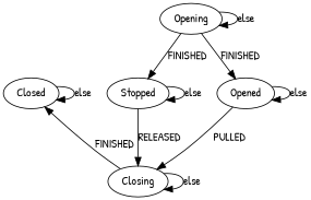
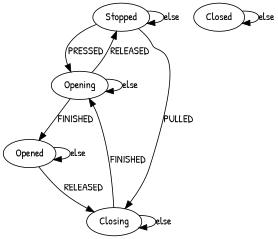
  digraph {
    fontname="Patrick Hand"
    rankdir=TB
    node [fontname="Patrick Hand"]
    edge [fontname="Patrick Hand"]
    Stopped
    Closed
    Opening
    Closing
    Opened
    subgraph sub_1 {
      rank=same
      Stopped
      Closed
    }
    Stopped -> Stopped [label=else]
-   Stopped -> Closing [label=RELEASED]
+   Stopped -> Opening [label=PRESSED]
+   Stopped -> Closing [label=PULLED]
    Closed -> Closed [label=else]
-   Opening -> Stopped [label=FINISHED]
+   Opening -> Stopped [label=RELEASED]
    Opening -> Opening [label=else]
    Opening -> Opened [label=FINISHED]
-   Closing -> Closed [label="\nFINISHED"]
+   Closing -> Opening [label="\nFINISHED"]
    Closing -> Closing [label=else]
-   Opened -> Closing [label=PULLED]
+   Opened -> Closing [label=RELEASED]
    Opened -> Opened [label=else]
  }
